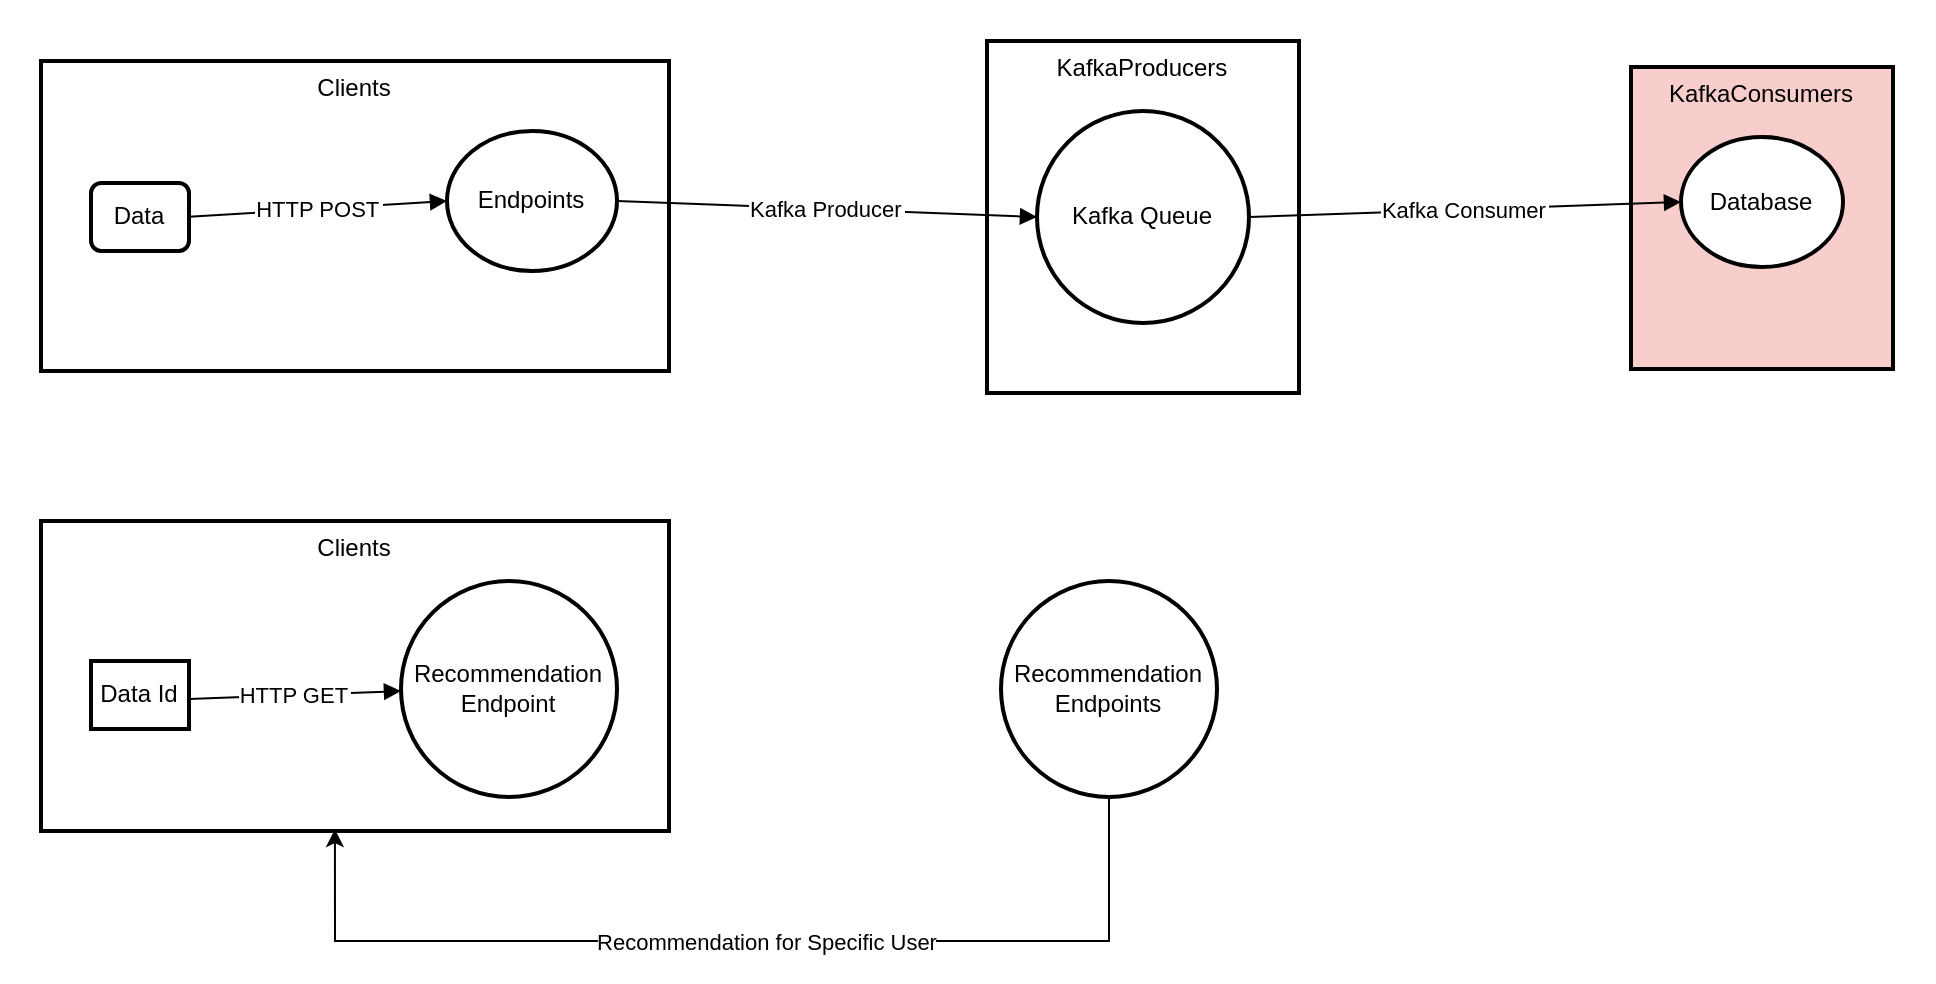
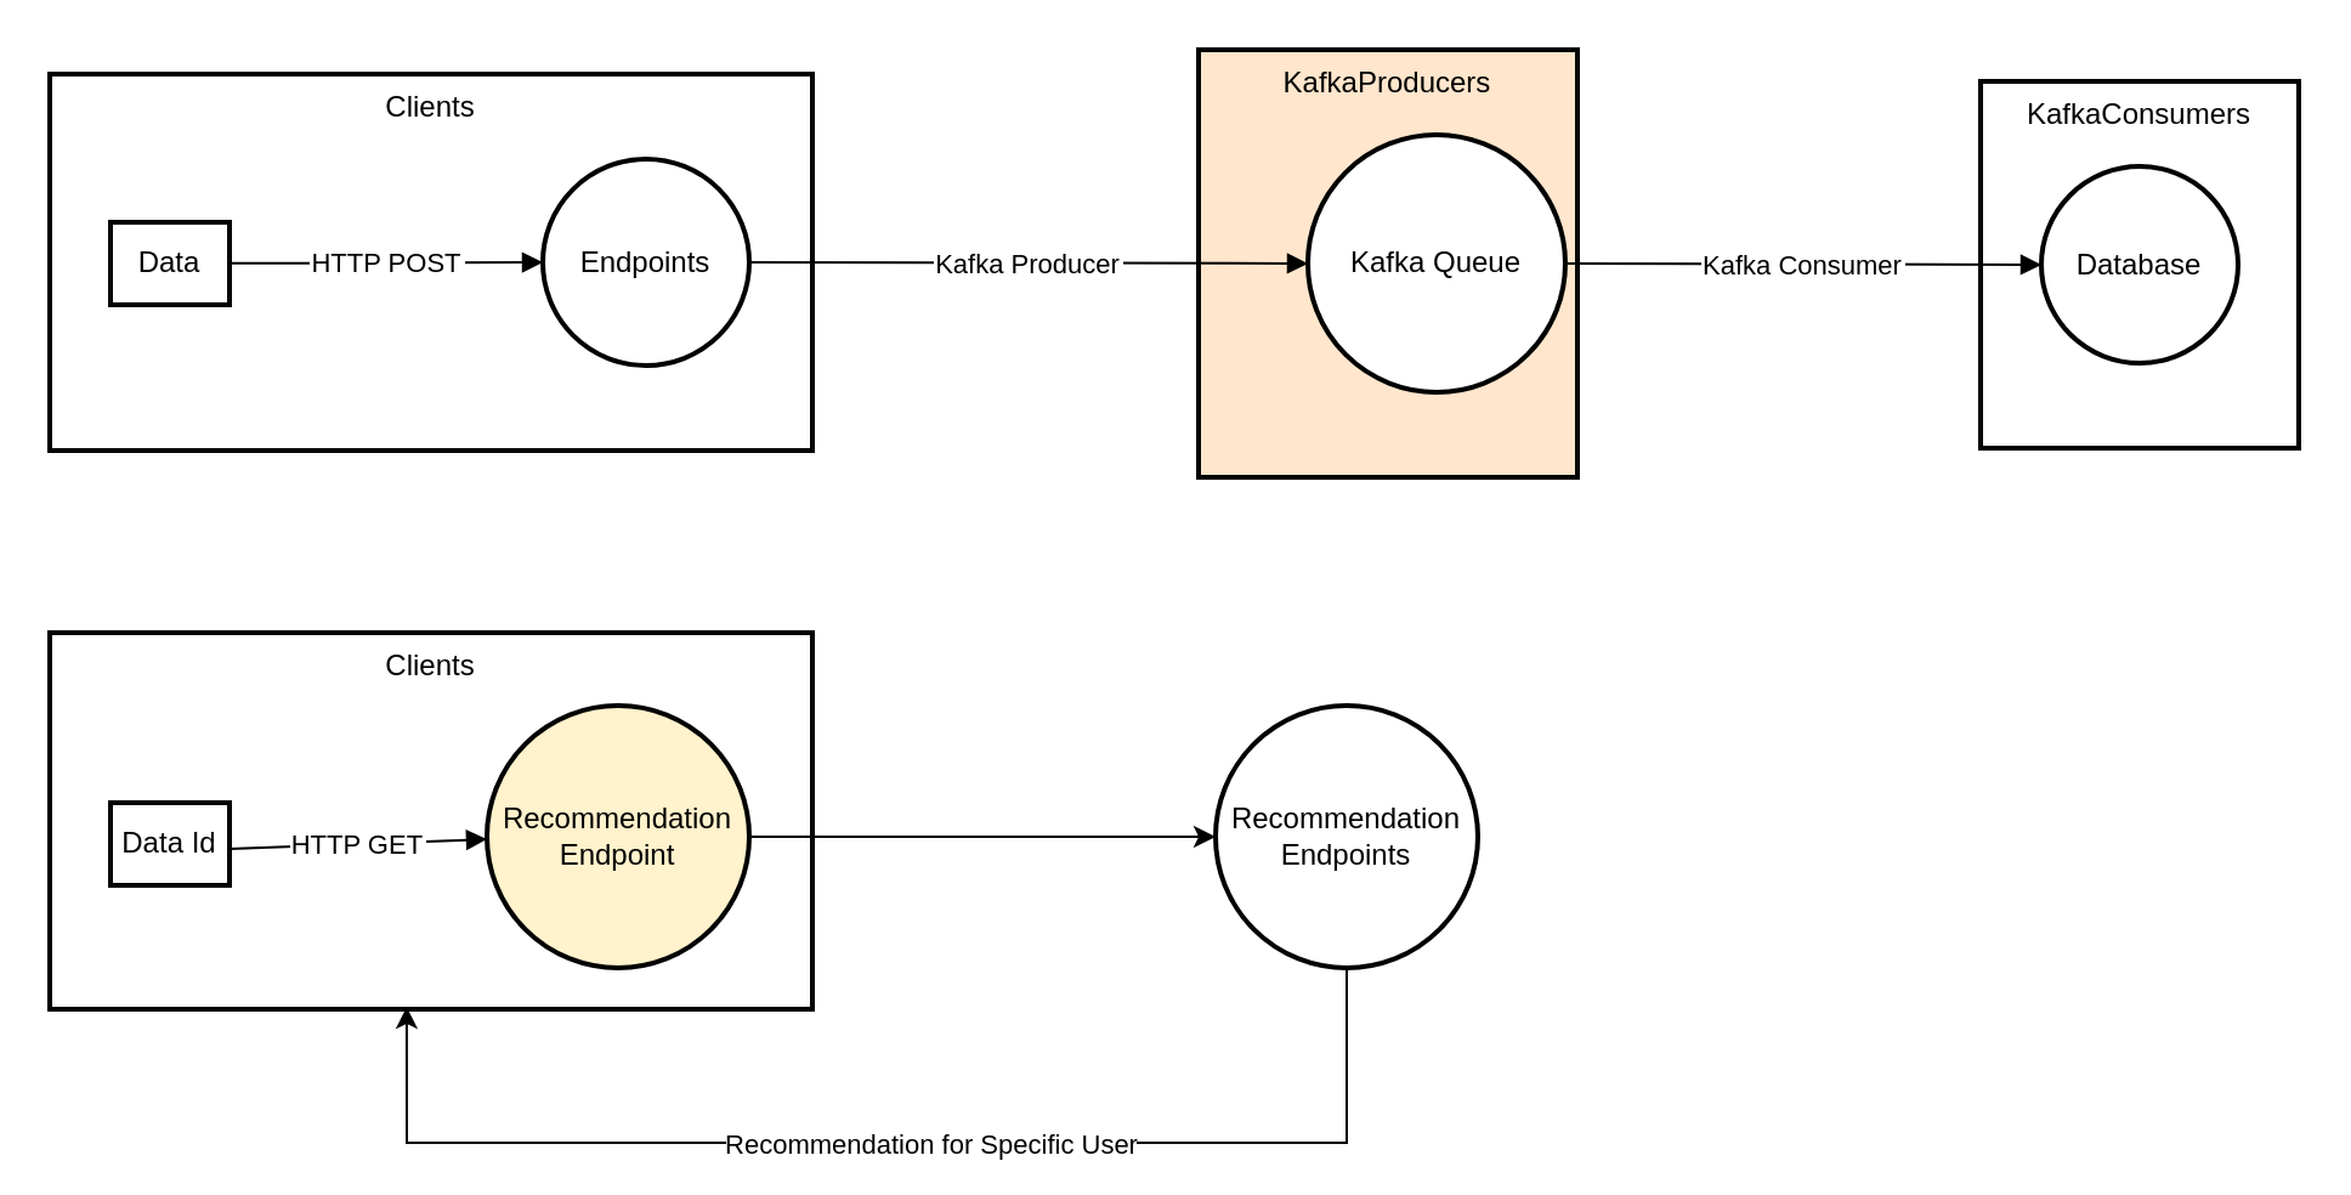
  <mxCell id="0" />
  <mxCell id="1" parent="0" />
- <mxCell id="2" value="KafkaConsumers" style="whiteSpace=wrap;strokeWidth=2;verticalAlign=top;fillColor=#f8cecc;" parent="1" vertex="1"><mxGeometry x="815" y="33" width="131" height="151" as="geometry" /></mxCell>
- <mxCell id="3" value="Database" style="ellipse;aspect=fixed;strokeWidth=2;whiteSpace=wrap;" parent="1" vertex="1"><mxGeometry x="840" y="68" width="81" height="65" as="geometry" /></mxCell>
- <mxCell id="4" value="KafkaProducers" style="whiteSpace=wrap;strokeWidth=2;verticalAlign=top;" parent="1" vertex="1"><mxGeometry x="493" width="156" height="176" as="geometry" y="20" /></mxCell>
- <mxCell id="5" value="Kafka Queue" style="ellipse;aspect=fixed;strokeWidth=2;whiteSpace=wrap;" parent="1" vertex="1"><mxGeometry x="518" y="55" width="106" height="106" as="geometry" /></mxCell>
+ <mxCell id="2" value="KafkaConsumers" style="whiteSpace=wrap;strokeWidth=2;verticalAlign=top;" parent="1" vertex="1"><mxGeometry x="815" y="33" width="131" height="151" as="geometry" /></mxCell>
+ <mxCell id="3" value="Database" style="ellipse;aspect=fixed;strokeWidth=2;whiteSpace=wrap;" parent="1" vertex="1"><mxGeometry x="840" y="68" width="81" height="81" as="geometry" /></mxCell>
+ <mxCell id="4" value="KafkaProducers" style="whiteSpace=wrap;strokeWidth=2;verticalAlign=top;fillColor=#ffe6cc;" parent="1" vertex="1"><mxGeometry x="493" width="156" height="176" as="geometry" y="20" /></mxCell>
+ <mxCell id="5" value="Kafka Queue" style="ellipse;aspect=fixed;strokeWidth=2;whiteSpace=wrap;" parent="1" vertex="1"><mxGeometry x="538" y="55" width="106" height="106" as="geometry" /></mxCell>
  <mxCell id="6" value="Clients" style="whiteSpace=wrap;strokeWidth=2;verticalAlign=top;" parent="1" vertex="1"><mxGeometry y="30" width="314" height="155" as="geometry" x="20" /></mxCell>
- <mxCell id="7" value="Endpoints" style="ellipse;aspect=fixed;strokeWidth=2;whiteSpace=wrap;" parent="1" vertex="1"><mxGeometry x="223" y="65" width="85" height="70" as="geometry" /></mxCell>
- <mxCell id="8" value="Data" style="whiteSpace=wrap;strokeWidth=2;rounded=1;" parent="1" vertex="1"><mxGeometry x="45" y="91" width="49" height="34" as="geometry" /></mxCell>
+ <mxCell id="7" value="Endpoints" style="ellipse;aspect=fixed;strokeWidth=2;whiteSpace=wrap;" parent="1" vertex="1"><mxGeometry x="223" y="65" width="85" height="85" as="geometry" /></mxCell>
+ <mxCell id="8" value="Data" style="whiteSpace=wrap;strokeWidth=2;" parent="1" vertex="1"><mxGeometry x="45" y="91" width="49" height="34" as="geometry" /></mxCell>
  <mxCell id="9" value="HTTP POST" style="curved=1;startArrow=none;endArrow=block;exitX=0.991;exitY=0.498;entryX=0.005;entryY=0.505;" parent="1" source="8" target="7" edge="1"><mxGeometry relative="1" as="geometry"><Array as="points" /></mxGeometry></mxCell>
  <mxCell id="10" value="Kafka Producer" style="curved=1;startArrow=none;endArrow=block;exitX=1.01;exitY=0.505;entryX=-0.001;entryY=0.499;" parent="1" source="7" target="5" edge="1"><mxGeometry relative="1" as="geometry"><Array as="points" /></mxGeometry></mxCell>
  <mxCell id="11" value="Kafka Consumer" style="curved=1;startArrow=none;endArrow=block;exitX=0.998;exitY=0.499;entryX=-0.003;entryY=0.493;" parent="1" source="5" target="3" edge="1"><mxGeometry relative="1" as="geometry"><Array as="points" /></mxGeometry></mxCell>
  <mxCell id="12" value="Clients" style="whiteSpace=wrap;strokeWidth=2;verticalAlign=top;" vertex="1" parent="1"><mxGeometry y="260" width="314" height="155" as="geometry" x="20" /></mxCell>
- <mxCell id="14" value="Recommendation&#10;Endpoint" style="ellipse;aspect=fixed;strokeWidth=2;whiteSpace=wrap;" vertex="1" parent="1"><mxGeometry x="200" y="290" width="108" height="108" as="geometry" /></mxCell>
+ <mxCell id="13" style="edgeStyle=orthogonalEdgeStyle;rounded=0;orthogonalLoop=1;jettySize=auto;html=1;exitX=1;exitY=0.5;exitDx=0;exitDy=0;entryX=0;entryY=0.5;entryDx=0;entryDy=0;" edge="1" parent="1" source="14" target="16"><mxGeometry relative="1" as="geometry" /></mxCell>
+ <mxCell id="14" value="Recommendation&#10;Endpoint" style="ellipse;aspect=fixed;strokeWidth=2;whiteSpace=wrap;fillColor=#fff2cc;" vertex="1" parent="1"><mxGeometry x="200" y="290" width="108" height="108" as="geometry" /></mxCell>
  <mxCell id="15" value="HTTP GET" style="curved=1;startArrow=none;endArrow=block;exitX=0.991;exitY=0.498;entryX=0.005;entryY=0.505;" edge="1" parent="1"><mxGeometry relative="1" as="geometry"><Array as="points" /><mxPoint x="94" y="348.964" as="sourcePoint" /><mxPoint x="200" y="345.04" as="targetPoint" /></mxGeometry></mxCell>
  <mxCell id="16" value="Recommendation&#10;Endpoints" style="ellipse;aspect=fixed;strokeWidth=2;whiteSpace=wrap;" vertex="1" parent="1"><mxGeometry x="500" y="290" width="108" height="108" as="geometry" /></mxCell>
  <mxCell id="17" style="edgeStyle=orthogonalEdgeStyle;rounded=0;orthogonalLoop=1;jettySize=auto;html=1;exitX=0.5;exitY=1;exitDx=0;exitDy=0;entryX=0.468;entryY=0.994;entryDx=0;entryDy=0;entryPerimeter=0;" edge="1" parent="1" source="16" target="12"><mxGeometry relative="1" as="geometry"><Array as="points"><mxPoint x="554" y="470" /><mxPoint x="167" y="470" /></Array></mxGeometry></mxCell>
  <mxCell id="18" value="Recommendation for Specific User" style="edgeLabel;html=1;align=center;verticalAlign=middle;resizable=0;points=[];" vertex="1" connectable="0" parent="17"><mxGeometry x="-0.052" y="3" relative="1" as="geometry"><mxPoint y="-3" as="offset" /></mxGeometry></mxCell>
  <mxCell id="19" value="Data Id" style="whiteSpace=wrap;strokeWidth=2;" vertex="1" parent="1"><mxGeometry x="45" y="330" width="49" height="34" as="geometry" /></mxCell>
